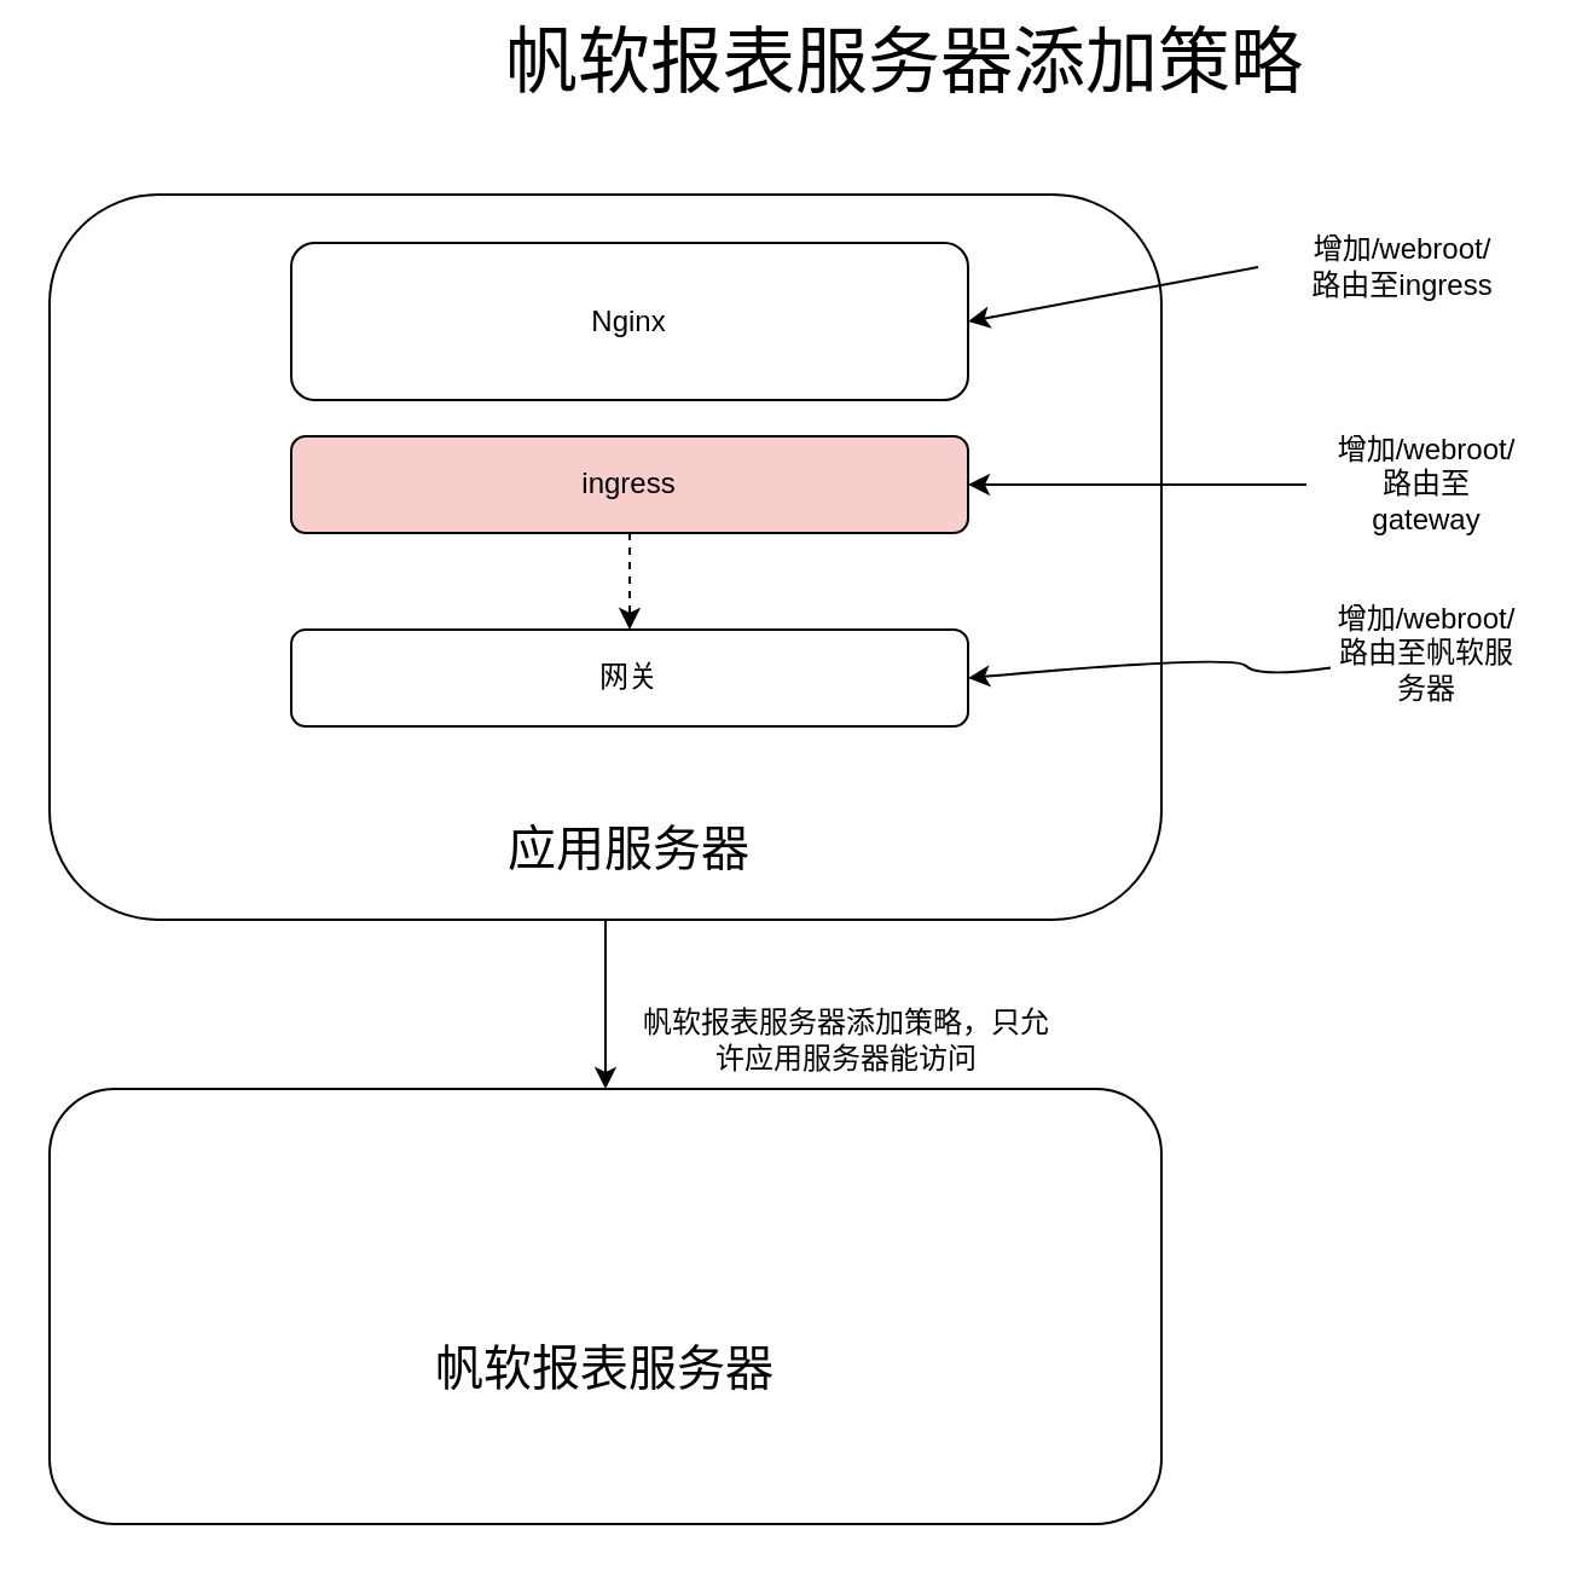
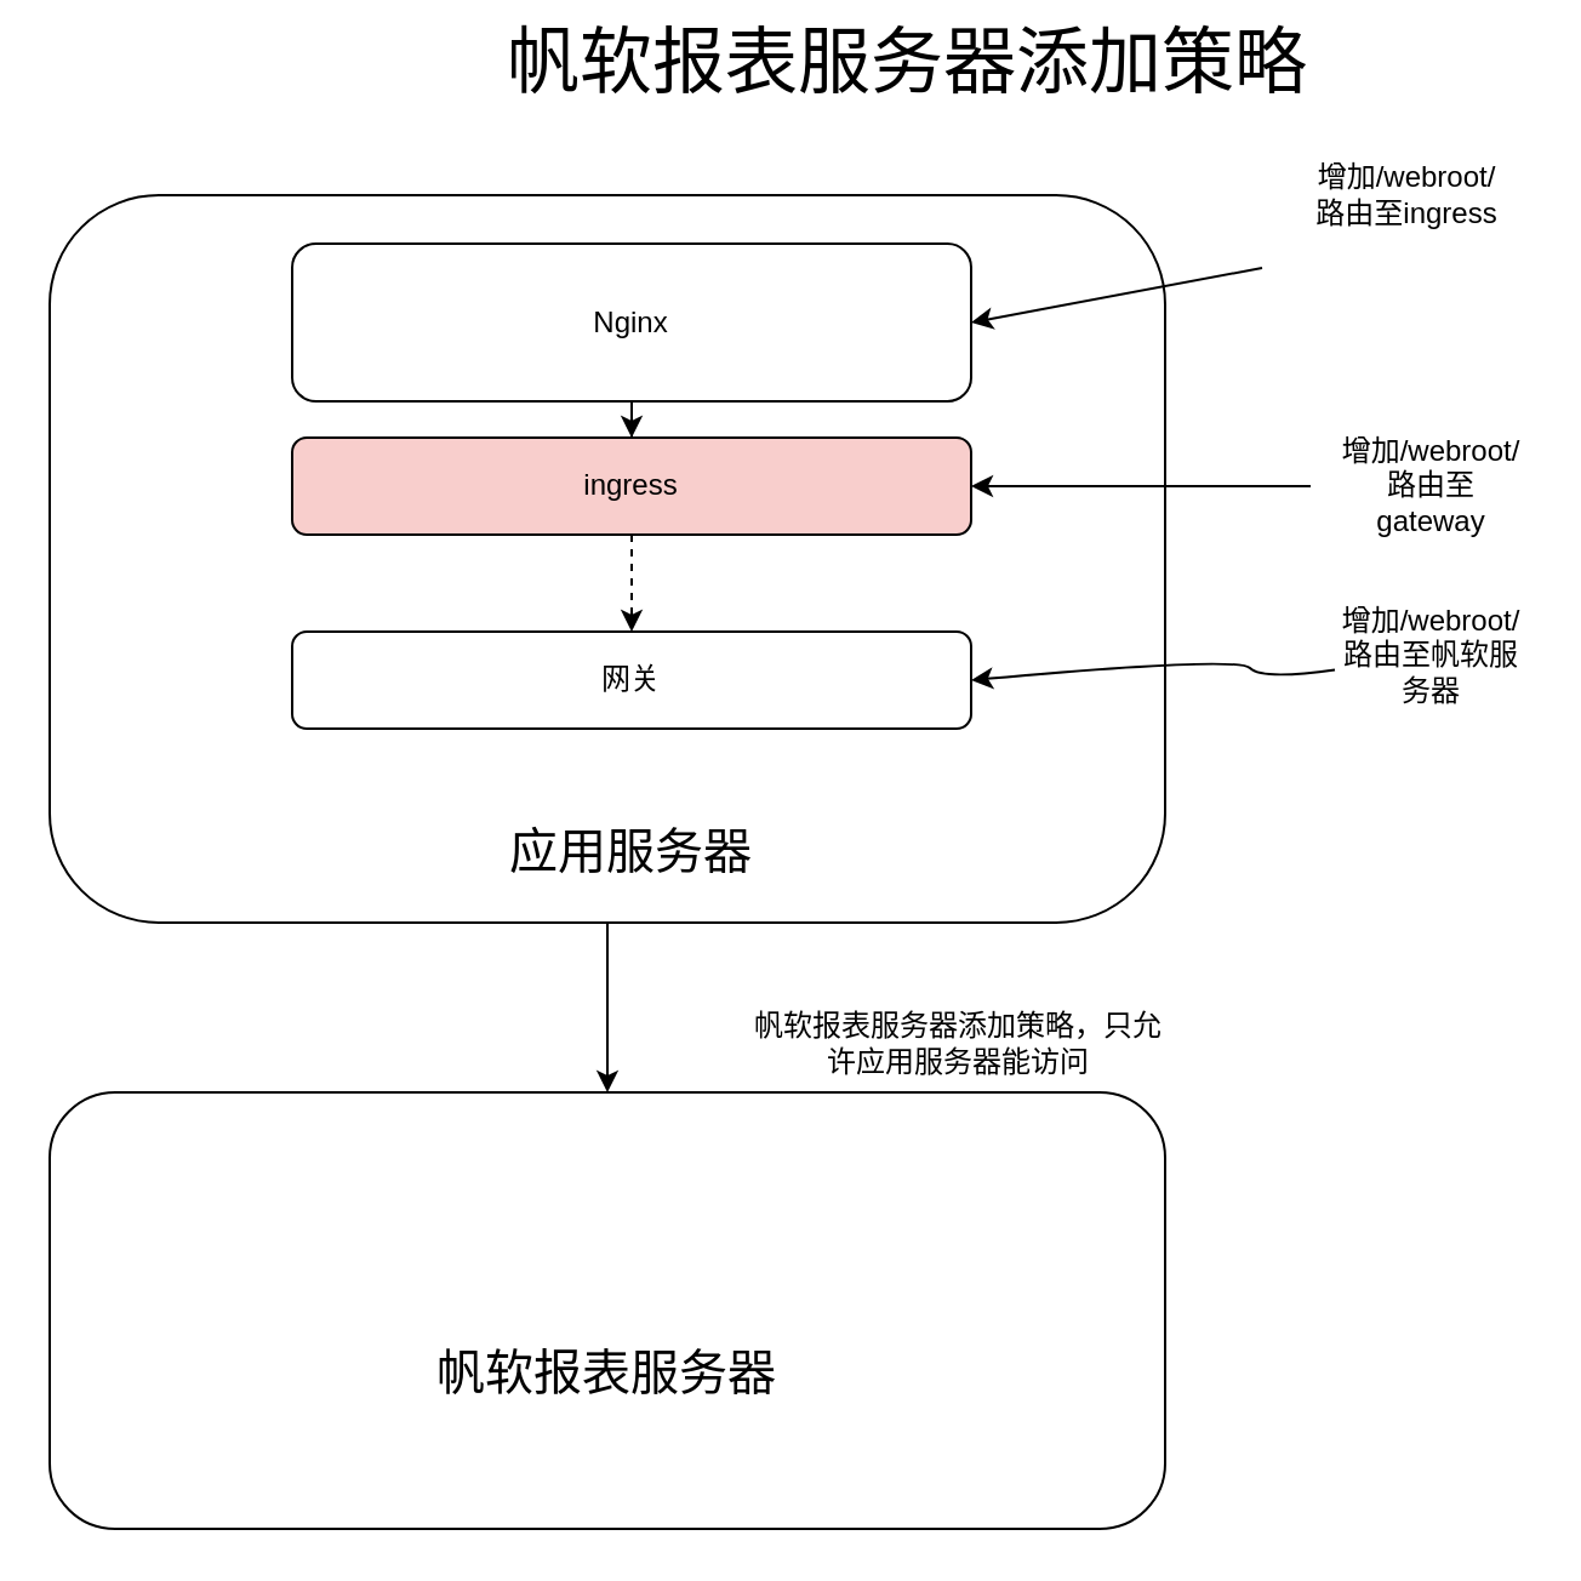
  <mxCell id="0" />
  <mxCell id="1" parent="0" />
  <mxCell id="2" value="" style="rounded=1;whiteSpace=wrap;html=1;fillColor=none;" vertex="1" parent="1"><mxGeometry x="20" y="80" width="460" height="300" as="geometry" /></mxCell>
+ <mxCell id="3" value="" style="edgeStyle=orthogonalEdgeStyle;rounded=0;orthogonalLoop=1;jettySize=auto;html=1;" edge="1" parent="1" source="4" target="6"><mxGeometry relative="1" as="geometry" /></mxCell>
  <mxCell id="4" value="Nginx" style="rounded=1;whiteSpace=wrap;html=1;" vertex="1" parent="1"><mxGeometry x="120" y="100" width="280" height="65" as="geometry" /></mxCell>
  <mxCell id="5" value="" style="edgeStyle=orthogonalEdgeStyle;rounded=0;orthogonalLoop=1;jettySize=auto;html=1;dashed=1;" edge="1" parent="1" source="6" target="7"><mxGeometry relative="1" as="geometry" /></mxCell>
  <mxCell id="6" value="ingress" style="whiteSpace=wrap;html=1;rounded=1;fillColor=#f8cecc;" vertex="1" parent="1"><mxGeometry x="120" y="180" width="280" height="40" as="geometry" /></mxCell>
  <mxCell id="7" value="网关" style="whiteSpace=wrap;html=1;rounded=1;" vertex="1" parent="1"><mxGeometry x="120" y="260" width="280" height="40" as="geometry" /></mxCell>
  <mxCell id="8" value="&lt;font style=&quot;font-size: 20px&quot;&gt;应用服务器&lt;/font&gt;" style="text;html=1;strokeColor=none;fillColor=none;align=center;verticalAlign=middle;whiteSpace=wrap;rounded=0;" vertex="1" parent="1"><mxGeometry x="160" y="340" width="200" height="20" as="geometry" /></mxCell>
  <mxCell id="9" value="" style="rounded=1;whiteSpace=wrap;html=1;fillColor=none;" vertex="1" parent="1"><mxGeometry x="20" y="450" width="460" height="180" as="geometry" /></mxCell>
  <mxCell id="10" value="&lt;font style=&quot;font-size: 20px&quot;&gt;帆软报表服务器&lt;/font&gt;" style="text;html=1;strokeColor=none;fillColor=none;align=center;verticalAlign=middle;whiteSpace=wrap;rounded=0;" vertex="1" parent="1"><mxGeometry x="155" y="555" width="190" height="20" as="geometry" /></mxCell>
  <mxCell id="11" value="" style="endArrow=classic;html=1;" edge="1" parent="1" source="2" target="9"><mxGeometry width="50" height="50" relative="1" as="geometry"><mxPoint x="220" y="440" as="sourcePoint" /><mxPoint x="270" y="390" as="targetPoint" /></mxGeometry></mxCell>
- <mxCell id="12" value="帆软报表服务器添加策略，只允许应用服务器能访问" style="text;html=1;strokeColor=none;fillColor=none;align=center;verticalAlign=middle;whiteSpace=wrap;rounded=0;" vertex="1" parent="1"><mxGeometry x="260" y="420" width="180" height="20" as="geometry" /></mxCell>
+ <mxCell id="12" value="帆软报表服务器添加策略，只允许应用服务器能访问" style="text;html=1;strokeColor=none;fillColor=none;align=center;verticalAlign=middle;whiteSpace=wrap;rounded=0;" vertex="1" parent="1"><mxGeometry x="305" y="420" width="180" height="20" as="geometry" /></mxCell>
  <mxCell id="13" value="" style="curved=1;endArrow=classic;html=1;entryX=1;entryY=0.5;entryDx=0;entryDy=0;" edge="1" parent="1" target="4"><mxGeometry width="50" height="50" relative="1" as="geometry"><mxPoint x="520" y="110" as="sourcePoint" /><mxPoint x="600" y="100" as="targetPoint" /><Array as="points" /></mxGeometry></mxCell>
- <mxCell id="14" value="增加/webroot/路由至ingress" style="text;html=1;strokeColor=none;fillColor=none;align=center;verticalAlign=middle;whiteSpace=wrap;rounded=0;" vertex="1" parent="1"><mxGeometry x="540" y="90" width="80" height="40" as="geometry" /></mxCell>
+ <mxCell id="14" value="增加/webroot/路由至ingress" style="text;html=1;strokeColor=none;fillColor=none;align=center;verticalAlign=middle;whiteSpace=wrap;rounded=0;" vertex="1" parent="1"><mxGeometry x="540" y="60" width="80" height="40" as="geometry" /></mxCell>
  <mxCell id="15" value="" style="curved=1;endArrow=classic;html=1;entryX=1;entryY=0.5;entryDx=0;entryDy=0;" edge="1" parent="1" target="6"><mxGeometry width="50" height="50" relative="1" as="geometry"><mxPoint x="540" y="200" as="sourcePoint" /><mxPoint x="550" y="200" as="targetPoint" /><Array as="points"><mxPoint x="500" y="200" /></Array></mxGeometry></mxCell>
  <mxCell id="16" value="增加/webroot/路由至gateway" style="text;html=1;strokeColor=none;fillColor=none;align=center;verticalAlign=middle;whiteSpace=wrap;rounded=0;" vertex="1" parent="1"><mxGeometry x="550" y="180" width="80" height="40" as="geometry" /></mxCell>
  <mxCell id="17" value="增加/webroot/路由至帆软服务器" style="text;html=1;strokeColor=none;fillColor=none;align=center;verticalAlign=middle;whiteSpace=wrap;rounded=0;" vertex="1" parent="1"><mxGeometry x="550" y="250" width="80" height="40" as="geometry" /></mxCell>
  <mxCell id="18" value="" style="curved=1;endArrow=classic;html=1;" edge="1" parent="1" source="17"><mxGeometry width="50" height="50" relative="1" as="geometry"><mxPoint x="550" y="210" as="sourcePoint" /><mxPoint x="400" y="280" as="targetPoint" /><Array as="points"><mxPoint x="520" y="280" /><mxPoint x="510" y="270" /></Array></mxGeometry></mxCell>
  <mxCell id="19" value="&lt;font style=&quot;font-size: 30px&quot;&gt;帆软报表服务器添加策略&lt;/font&gt;" style="text;html=1;strokeColor=none;fillColor=none;align=center;verticalAlign=middle;whiteSpace=wrap;rounded=0;" vertex="1" parent="1"><mxGeometry x="139" width="470" height="10" as="geometry" y="20" /></mxCell>
